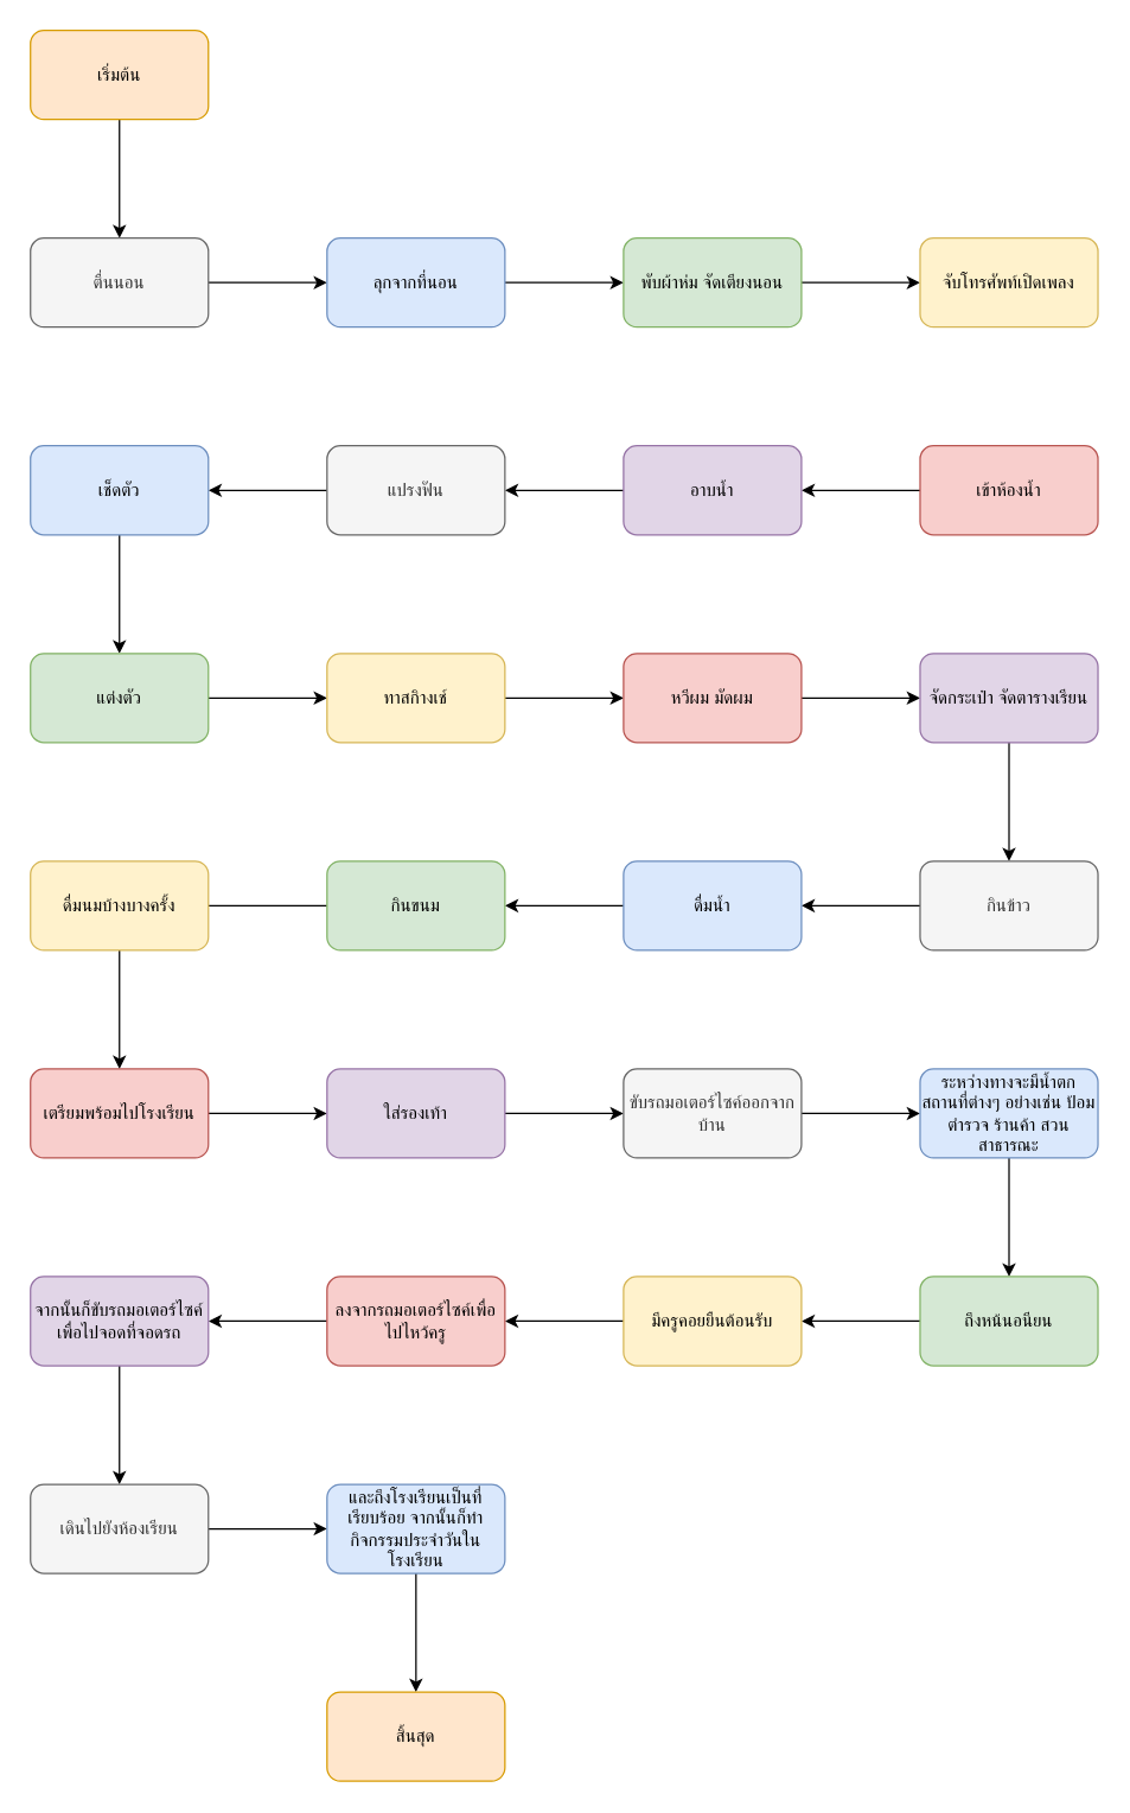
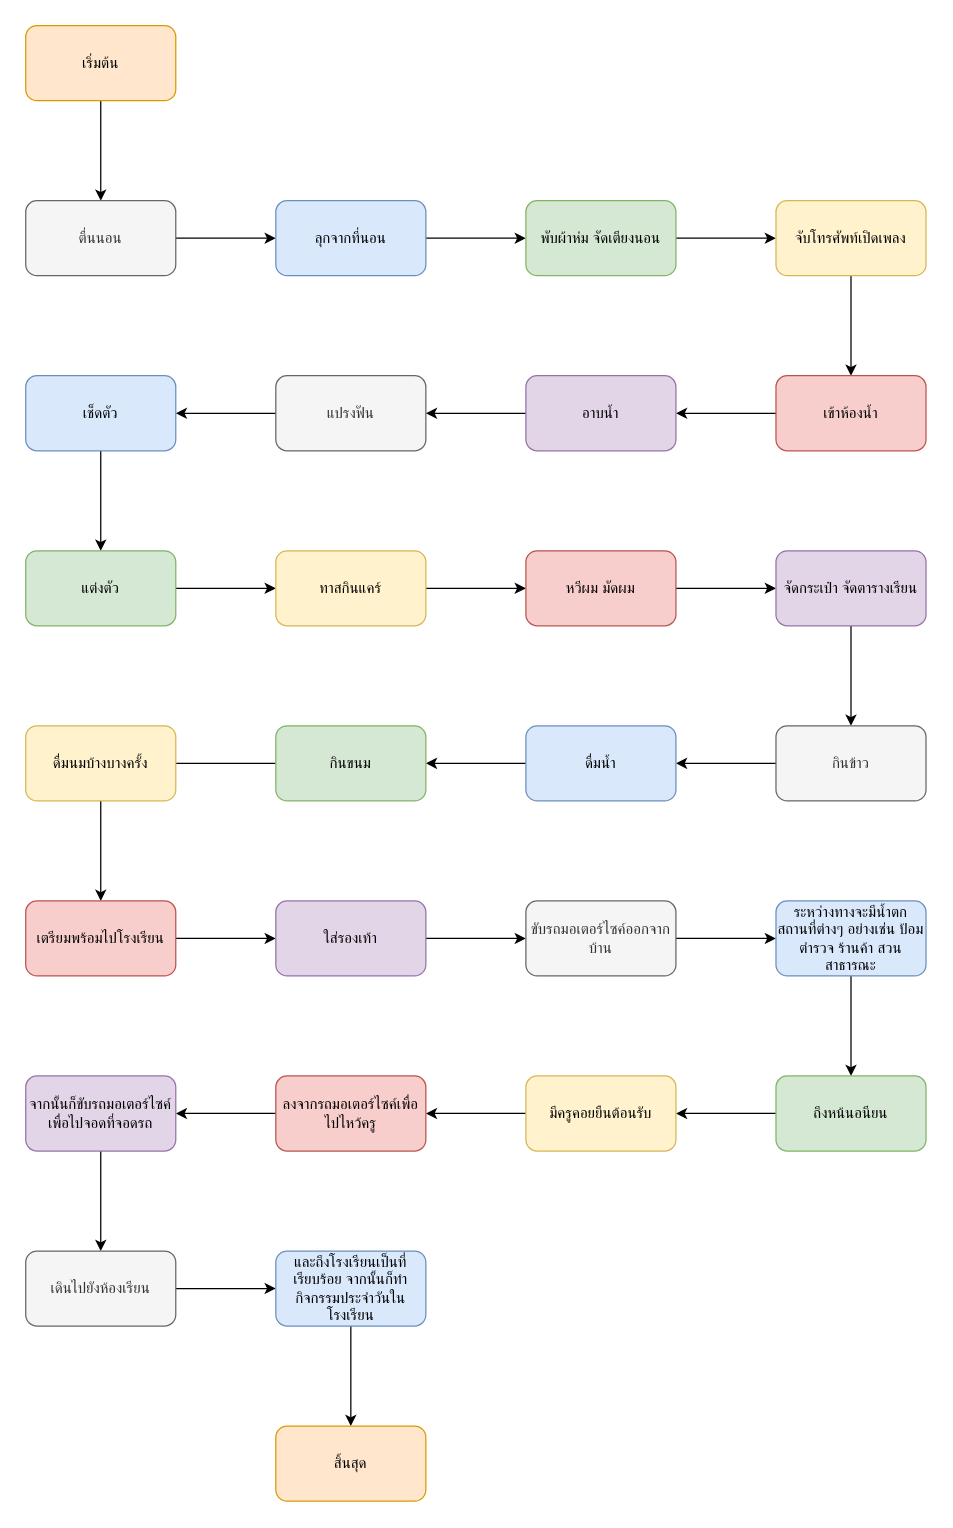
  <mxCell id="0" />
  <mxCell id="1" parent="0" />
  <mxCell id="2" value="" style="edgeStyle=orthogonalEdgeStyle;rounded=0;orthogonalLoop=1;jettySize=auto;html=1;" edge="1" parent="1" source="3" target="5"><mxGeometry relative="1" as="geometry" /></mxCell>
  <mxCell id="3" value="เริ่มต้น" style="rounded=1;whiteSpace=wrap;html=1;fillColor=#ffe6cc;strokeColor=#d79b00;" vertex="1" parent="1"><mxGeometry x="20" y="20" width="120" height="60" as="geometry" /></mxCell>
  <mxCell id="4" value="" style="edgeStyle=orthogonalEdgeStyle;rounded=0;orthogonalLoop=1;jettySize=auto;html=1;" edge="1" parent="1" source="5" target="7"><mxGeometry relative="1" as="geometry" /></mxCell>
  <mxCell id="5" value="ตื่นนอน" style="whiteSpace=wrap;html=1;rounded=1;fillColor=#f5f5f5;fontColor=#333333;strokeColor=#666666;" vertex="1" parent="1"><mxGeometry x="20" y="160" width="120" height="60" as="geometry" /></mxCell>
  <mxCell id="6" value="" style="edgeStyle=orthogonalEdgeStyle;rounded=0;orthogonalLoop=1;jettySize=auto;html=1;" edge="1" parent="1" source="7" target="9"><mxGeometry relative="1" as="geometry" /></mxCell>
  <mxCell id="7" value="ลุกจากที่นอน" style="whiteSpace=wrap;html=1;rounded=1;fillColor=#dae8fc;strokeColor=#6c8ebf;" vertex="1" parent="1"><mxGeometry x="220" y="160" width="120" height="60" as="geometry" /></mxCell>
  <mxCell id="8" value="" style="edgeStyle=orthogonalEdgeStyle;rounded=0;orthogonalLoop=1;jettySize=auto;html=1;" edge="1" parent="1" source="9" target="11"><mxGeometry relative="1" as="geometry" /></mxCell>
  <mxCell id="9" value="พับผ้าห่ม จัดเตียงนอน" style="whiteSpace=wrap;html=1;rounded=1;fillColor=#d5e8d4;strokeColor=#82b366;" vertex="1" parent="1"><mxGeometry x="420" y="160" width="120" height="60" as="geometry" /></mxCell>
+ <mxCell id="10" value="" style="edgeStyle=orthogonalEdgeStyle;rounded=0;orthogonalLoop=1;jettySize=auto;html=1;" edge="1" parent="1" source="11" target="13"><mxGeometry relative="1" as="geometry" /></mxCell>
  <mxCell id="11" value="จับโทรศัพท์เปิดเพลง" style="whiteSpace=wrap;html=1;rounded=1;fillColor=#fff2cc;strokeColor=#d6b656;" vertex="1" parent="1"><mxGeometry x="620" y="160" width="120" height="60" as="geometry" /></mxCell>
  <mxCell id="12" value="" style="edgeStyle=orthogonalEdgeStyle;rounded=0;orthogonalLoop=1;jettySize=auto;html=1;" edge="1" parent="1" source="13" target="15"><mxGeometry relative="1" as="geometry" /></mxCell>
  <mxCell id="13" value="เข้าห้องน้ำ" style="whiteSpace=wrap;html=1;rounded=1;fillColor=#f8cecc;strokeColor=#b85450;" vertex="1" parent="1"><mxGeometry x="620" y="300" width="120" height="60" as="geometry" /></mxCell>
  <mxCell id="14" value="" style="edgeStyle=orthogonalEdgeStyle;rounded=0;orthogonalLoop=1;jettySize=auto;html=1;" edge="1" parent="1" source="15" target="17"><mxGeometry relative="1" as="geometry" /></mxCell>
  <mxCell id="15" value="อาบน้ำ" style="whiteSpace=wrap;html=1;rounded=1;fillColor=#e1d5e7;strokeColor=#9673a6;" vertex="1" parent="1"><mxGeometry x="420" y="300" width="120" height="60" as="geometry" /></mxCell>
  <mxCell id="16" value="" style="edgeStyle=orthogonalEdgeStyle;rounded=0;orthogonalLoop=1;jettySize=auto;html=1;" edge="1" parent="1" source="17" target="19"><mxGeometry relative="1" as="geometry" /></mxCell>
  <mxCell id="17" value="แปรงฟัน" style="whiteSpace=wrap;html=1;rounded=1;fillColor=#f5f5f5;fontColor=#333333;strokeColor=#666666;" vertex="1" parent="1"><mxGeometry x="220" y="300" width="120" height="60" as="geometry" /></mxCell>
  <mxCell id="18" value="" style="edgeStyle=orthogonalEdgeStyle;rounded=0;orthogonalLoop=1;jettySize=auto;html=1;" edge="1" parent="1" source="19" target="21"><mxGeometry relative="1" as="geometry" /></mxCell>
  <mxCell id="19" value="เช็ดตัว" style="whiteSpace=wrap;html=1;rounded=1;fillColor=#dae8fc;strokeColor=#6c8ebf;" vertex="1" parent="1"><mxGeometry x="20" y="300" width="120" height="60" as="geometry" /></mxCell>
  <mxCell id="20" value="" style="edgeStyle=orthogonalEdgeStyle;rounded=0;orthogonalLoop=1;jettySize=auto;html=1;" edge="1" parent="1" source="21" target="23"><mxGeometry relative="1" as="geometry" /></mxCell>
  <mxCell id="21" value="แต่งตัว" style="whiteSpace=wrap;html=1;rounded=1;fillColor=#d5e8d4;strokeColor=#82b366;" vertex="1" parent="1"><mxGeometry x="20" y="440" width="120" height="60" as="geometry" /></mxCell>
  <mxCell id="22" value="" style="edgeStyle=orthogonalEdgeStyle;rounded=0;orthogonalLoop=1;jettySize=auto;html=1;" edge="1" parent="1" source="23" target="25"><mxGeometry relative="1" as="geometry" /></mxCell>
- <mxCell id="23" value="ทาสกิางเช์" style="whiteSpace=wrap;html=1;rounded=1;fillColor=#fff2cc;strokeColor=#d6b656;" vertex="1" parent="1"><mxGeometry x="220" y="440" width="120" height="60" as="geometry" /></mxCell>
+ <mxCell id="23" value="ทาสกินแคร์" style="whiteSpace=wrap;html=1;rounded=1;fillColor=#fff2cc;strokeColor=#d6b656;" vertex="1" parent="1"><mxGeometry x="220" y="440" width="120" height="60" as="geometry" /></mxCell>
  <mxCell id="24" value="" style="edgeStyle=orthogonalEdgeStyle;rounded=0;orthogonalLoop=1;jettySize=auto;html=1;" edge="1" parent="1" source="25" target="27"><mxGeometry relative="1" as="geometry" /></mxCell>
  <mxCell id="25" value="หวีผม มัดผม" style="whiteSpace=wrap;html=1;rounded=1;fillColor=#f8cecc;strokeColor=#b85450;" vertex="1" parent="1"><mxGeometry x="420" y="440" width="120" height="60" as="geometry" /></mxCell>
  <mxCell id="26" value="" style="edgeStyle=orthogonalEdgeStyle;rounded=0;orthogonalLoop=1;jettySize=auto;html=1;" edge="1" parent="1" source="27" target="29"><mxGeometry relative="1" as="geometry" /></mxCell>
  <mxCell id="27" value="จัดกระเป๋า จัดตารางเรียน" style="whiteSpace=wrap;html=1;rounded=1;fillColor=#e1d5e7;strokeColor=#9673a6;" vertex="1" parent="1"><mxGeometry x="620" y="440" width="120" height="60" as="geometry" /></mxCell>
  <mxCell id="28" value="" style="edgeStyle=orthogonalEdgeStyle;rounded=0;orthogonalLoop=1;jettySize=auto;html=1;" edge="1" parent="1" source="29" target="31"><mxGeometry relative="1" as="geometry" /></mxCell>
  <mxCell id="29" value="กินข้าว" style="whiteSpace=wrap;html=1;rounded=1;fillColor=#f5f5f5;fontColor=#333333;strokeColor=#666666;" vertex="1" parent="1"><mxGeometry x="620" y="580" width="120" height="60" as="geometry" /></mxCell>
  <mxCell id="30" value="" style="edgeStyle=orthogonalEdgeStyle;rounded=0;orthogonalLoop=1;jettySize=auto;html=1;" edge="1" parent="1" source="31" target="33"><mxGeometry relative="1" as="geometry" /></mxCell>
  <mxCell id="31" value="ดื่มน้ำ" style="whiteSpace=wrap;html=1;rounded=1;fillColor=#dae8fc;strokeColor=#6c8ebf;" vertex="1" parent="1"><mxGeometry x="420" y="580" width="120" height="60" as="geometry" /></mxCell>
  <mxCell id="32" value="" style="edgeStyle=orthogonalEdgeStyle;rounded=0;orthogonalLoop=1;jettySize=auto;html=1;endArrow=none;" edge="1" parent="1" source="33" target="35"><mxGeometry relative="1" as="geometry" /></mxCell>
  <mxCell id="33" value="กินขนม" style="whiteSpace=wrap;html=1;rounded=1;fillColor=#d5e8d4;strokeColor=#82b366;" vertex="1" parent="1"><mxGeometry x="220" y="580" width="120" height="60" as="geometry" /></mxCell>
  <mxCell id="34" value="" style="edgeStyle=orthogonalEdgeStyle;rounded=0;orthogonalLoop=1;jettySize=auto;html=1;" edge="1" parent="1" source="35" target="37"><mxGeometry relative="1" as="geometry" /></mxCell>
  <mxCell id="35" value="ดื่มนมบ้างบางครั้ง" style="whiteSpace=wrap;html=1;rounded=1;fillColor=#fff2cc;strokeColor=#d6b656;" vertex="1" parent="1"><mxGeometry x="20" y="580" width="120" height="60" as="geometry" /></mxCell>
  <mxCell id="36" value="" style="edgeStyle=orthogonalEdgeStyle;rounded=0;orthogonalLoop=1;jettySize=auto;html=1;" edge="1" parent="1" source="37" target="39"><mxGeometry relative="1" as="geometry" /></mxCell>
  <mxCell id="37" value="เตรียมพร้อมไปโรงเรียน" style="whiteSpace=wrap;html=1;rounded=1;fillColor=#f8cecc;strokeColor=#b85450;" vertex="1" parent="1"><mxGeometry x="20" y="720" width="120" height="60" as="geometry" /></mxCell>
  <mxCell id="38" value="" style="edgeStyle=orthogonalEdgeStyle;rounded=0;orthogonalLoop=1;jettySize=auto;html=1;" edge="1" parent="1" source="39" target="41"><mxGeometry relative="1" as="geometry" /></mxCell>
  <mxCell id="39" value="ใส่รองเท้า" style="whiteSpace=wrap;html=1;rounded=1;fillColor=#e1d5e7;strokeColor=#9673a6;" vertex="1" parent="1"><mxGeometry x="220" y="720" width="120" height="60" as="geometry" /></mxCell>
  <mxCell id="40" value="" style="edgeStyle=orthogonalEdgeStyle;rounded=0;orthogonalLoop=1;jettySize=auto;html=1;" edge="1" parent="1" source="41" target="43"><mxGeometry relative="1" as="geometry" /></mxCell>
  <mxCell id="41" value="ขับรถมอเตอร์ไซค์ออกจากบ้าน" style="whiteSpace=wrap;html=1;rounded=1;fillColor=#f5f5f5;fontColor=#333333;strokeColor=#666666;" vertex="1" parent="1"><mxGeometry x="420" y="720" width="120" height="60" as="geometry" /></mxCell>
  <mxCell id="42" value="" style="edgeStyle=orthogonalEdgeStyle;rounded=0;orthogonalLoop=1;jettySize=auto;html=1;" edge="1" parent="1" source="43" target="45"><mxGeometry relative="1" as="geometry" /></mxCell>
  <mxCell id="43" value="ระหว่างทางจะมีน้ำตก สถานที่ต่างๆ อย่างเช่น ป้อมตำรวจ ร้านค้า สวนสาธารณะ" style="whiteSpace=wrap;html=1;rounded=1;fillColor=#dae8fc;strokeColor=#6c8ebf;" vertex="1" parent="1"><mxGeometry x="620" y="720" width="120" height="60" as="geometry" /></mxCell>
  <mxCell id="44" value="" style="edgeStyle=orthogonalEdgeStyle;rounded=0;orthogonalLoop=1;jettySize=auto;html=1;" edge="1" parent="1" source="45" target="47"><mxGeometry relative="1" as="geometry" /></mxCell>
  <mxCell id="45" value="ถึงหน้นอนียน" style="whiteSpace=wrap;html=1;rounded=1;fillColor=#d5e8d4;strokeColor=#82b366;" vertex="1" parent="1"><mxGeometry x="620" y="860" width="120" height="60" as="geometry" /></mxCell>
  <mxCell id="46" value="" style="edgeStyle=orthogonalEdgeStyle;rounded=0;orthogonalLoop=1;jettySize=auto;html=1;" edge="1" parent="1" source="47" target="49"><mxGeometry relative="1" as="geometry" /></mxCell>
  <mxCell id="47" value="มีครูคอยยืนต้อนรับ" style="whiteSpace=wrap;html=1;rounded=1;fillColor=#fff2cc;strokeColor=#d6b656;" vertex="1" parent="1"><mxGeometry x="420" y="860" width="120" height="60" as="geometry" /></mxCell>
  <mxCell id="48" value="" style="edgeStyle=orthogonalEdgeStyle;rounded=0;orthogonalLoop=1;jettySize=auto;html=1;" edge="1" parent="1" source="49" target="51"><mxGeometry relative="1" as="geometry" /></mxCell>
  <mxCell id="49" value="ลงจากรถมอเตอร์ไซค์เพื่อไปไหว้ครู" style="whiteSpace=wrap;html=1;rounded=1;fillColor=#f8cecc;strokeColor=#b85450;" vertex="1" parent="1"><mxGeometry x="220" y="860" width="120" height="60" as="geometry" /></mxCell>
  <mxCell id="50" value="" style="edgeStyle=orthogonalEdgeStyle;rounded=0;orthogonalLoop=1;jettySize=auto;html=1;" edge="1" parent="1" source="51" target="53"><mxGeometry relative="1" as="geometry" /></mxCell>
  <mxCell id="51" value="จากนั้นก็ขับรถมอเตอร์ไซค์เพื่อไปจอดที่จอดรถ" style="whiteSpace=wrap;html=1;rounded=1;fillColor=#e1d5e7;strokeColor=#9673a6;" vertex="1" parent="1"><mxGeometry x="20" y="860" width="120" height="60" as="geometry" /></mxCell>
  <mxCell id="52" value="" style="edgeStyle=orthogonalEdgeStyle;rounded=0;orthogonalLoop=1;jettySize=auto;html=1;" edge="1" parent="1" source="53" target="55"><mxGeometry relative="1" as="geometry" /></mxCell>
  <mxCell id="53" value="เดินไปยังห้องเรียน" style="whiteSpace=wrap;html=1;rounded=1;fillColor=#f5f5f5;fontColor=#333333;strokeColor=#666666;" vertex="1" parent="1"><mxGeometry x="20" y="1000" width="120" height="60" as="geometry" /></mxCell>
  <mxCell id="54" value="" style="edgeStyle=orthogonalEdgeStyle;rounded=0;orthogonalLoop=1;jettySize=auto;html=1;" edge="1" parent="1" source="55" target="56"><mxGeometry relative="1" as="geometry" /></mxCell>
  <mxCell id="55" value="และถึงโรงเรียนเป็นที่เรียบร้อย จากนั้นก็ทำกิจกรรมประจำวันในโรงเรียน" style="whiteSpace=wrap;html=1;rounded=1;fillColor=#dae8fc;strokeColor=#6c8ebf;" vertex="1" parent="1"><mxGeometry x="220" y="1000" width="120" height="60" as="geometry" /></mxCell>
  <mxCell id="56" value="สิ้นสุด" style="whiteSpace=wrap;html=1;rounded=1;fillColor=#ffe6cc;strokeColor=#d79b00;" vertex="1" parent="1"><mxGeometry x="220" y="1140" width="120" height="60" as="geometry" /></mxCell>
